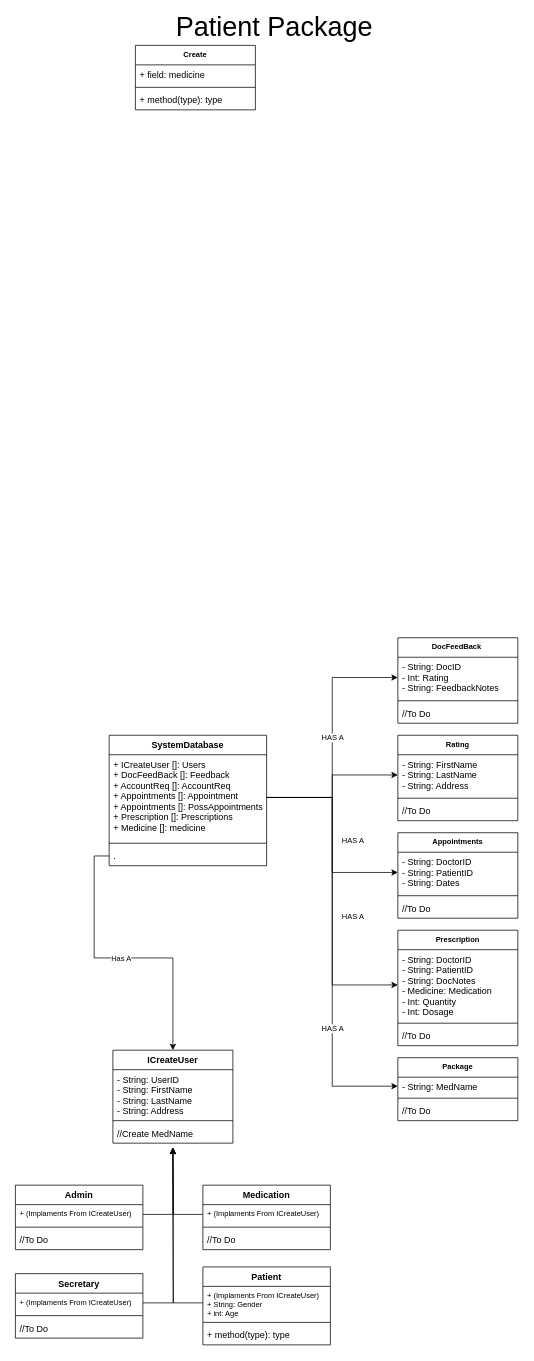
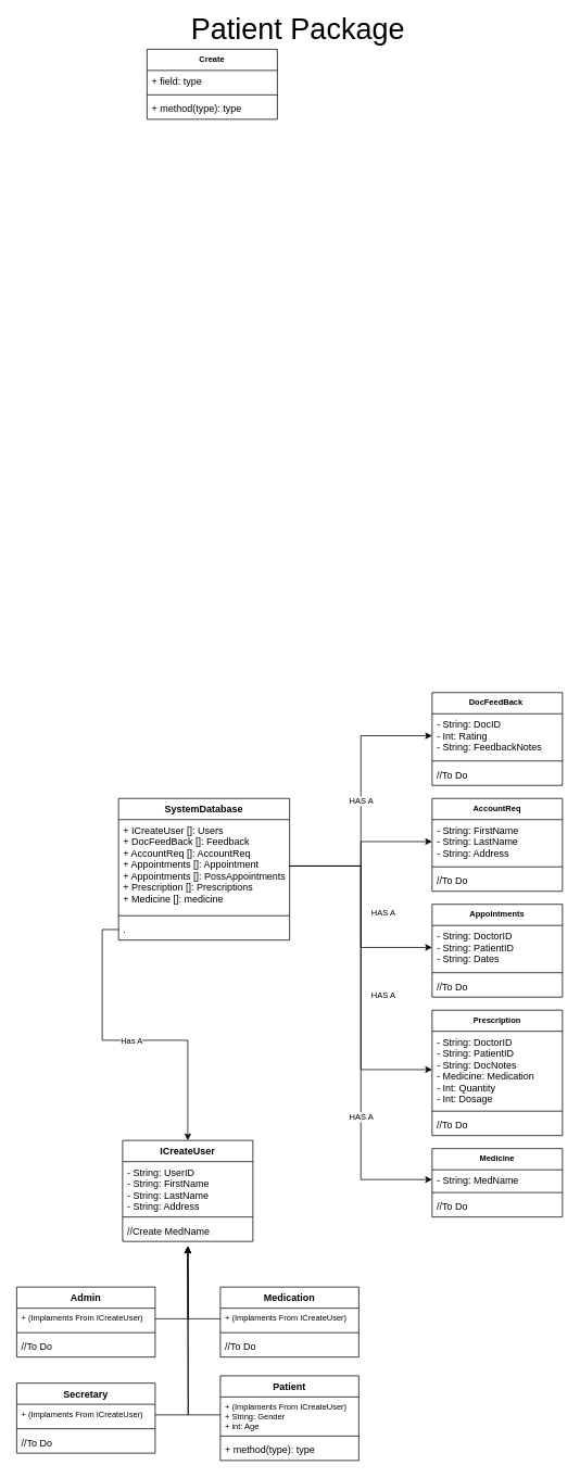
  <mxCell id="0" />
  <mxCell id="1" parent="0" />
  <mxCell id="2" value="ICreateUser&#10;" style="swimlane;fontStyle=1;align=center;verticalAlign=top;childLayout=stackLayout;horizontal=1;startSize=26;horizontalStack=0;resizeParent=1;resizeParentMax=0;resizeLast=0;collapsible=1;marginBottom=0;" vertex="1" parent="1"><mxGeometry x="150" y="1400" width="160" height="124" as="geometry" /></mxCell>
  <mxCell id="3" value="- String: UserID&#10;- String: FirstName&#10;- String: LastName&#10;- String: Address " style="text;strokeColor=none;fillColor=none;align=left;verticalAlign=top;spacingLeft=4;spacingRight=4;overflow=hidden;rotatable=0;points=[[0,0.5],[1,0.5]];portConstraint=eastwest;" vertex="1" parent="2"><mxGeometry y="26" width="160" height="64" as="geometry" /></mxCell>
  <mxCell id="4" value="" style="line;strokeWidth=1;fillColor=none;align=left;verticalAlign=middle;spacingTop=-1;spacingLeft=3;spacingRight=3;rotatable=0;labelPosition=right;points=[];portConstraint=eastwest;" vertex="1" parent="2"><mxGeometry y="90" width="160" height="8" as="geometry" /></mxCell>
  <mxCell id="5" value="//Create MedName" style="text;strokeColor=none;fillColor=none;align=left;verticalAlign=top;spacingLeft=4;spacingRight=4;overflow=hidden;rotatable=0;points=[[0,0.5],[1,0.5]];portConstraint=eastwest;" vertex="1" parent="2"><mxGeometry y="98" width="160" height="26" as="geometry" /></mxCell>
  <mxCell id="6" value="Admin" style="swimlane;fontStyle=1;align=center;verticalAlign=top;childLayout=stackLayout;horizontal=1;startSize=26;horizontalStack=0;resizeParent=1;resizeParentMax=0;resizeLast=0;collapsible=1;marginBottom=0;" vertex="1" parent="1"><mxGeometry x="20" y="1580" width="170" height="86" as="geometry" /></mxCell>
  <mxCell id="7" value="+ (Implaments From ICreateUser)" style="text;strokeColor=none;fillColor=none;align=left;verticalAlign=top;spacingLeft=4;spacingRight=4;overflow=hidden;rotatable=0;points=[[0,0.5],[1,0.5]];portConstraint=eastwest;fontSize=10;" vertex="1" parent="6"><mxGeometry y="26" width="170" height="26" as="geometry" /></mxCell>
  <mxCell id="8" value="" style="line;strokeWidth=1;fillColor=none;align=left;verticalAlign=middle;spacingTop=-1;spacingLeft=3;spacingRight=3;rotatable=0;labelPosition=right;points=[];portConstraint=eastwest;" vertex="1" parent="6"><mxGeometry y="52" width="170" height="8" as="geometry" /></mxCell>
  <mxCell id="9" value="//To Do" style="text;strokeColor=none;fillColor=none;align=left;verticalAlign=top;spacingLeft=4;spacingRight=4;overflow=hidden;rotatable=0;points=[[0,0.5],[1,0.5]];portConstraint=eastwest;" vertex="1" parent="6"><mxGeometry y="60" width="170" height="26" as="geometry" /></mxCell>
  <mxCell id="10" value="Medication" style="swimlane;fontStyle=1;align=center;verticalAlign=top;childLayout=stackLayout;horizontal=1;startSize=26;horizontalStack=0;resizeParent=1;resizeParentMax=0;resizeLast=0;collapsible=1;marginBottom=0;" vertex="1" parent="1"><mxGeometry x="270" y="1580" width="170" height="86" as="geometry" /></mxCell>
  <mxCell id="11" value="+ (Implaments From ICreateUser)" style="text;strokeColor=none;fillColor=none;align=left;verticalAlign=top;spacingLeft=4;spacingRight=4;overflow=hidden;rotatable=0;points=[[0,0.5],[1,0.5]];portConstraint=eastwest;fontSize=10;" vertex="1" parent="10"><mxGeometry y="26" width="170" height="26" as="geometry" /></mxCell>
  <mxCell id="12" value="" style="line;strokeWidth=1;fillColor=none;align=left;verticalAlign=middle;spacingTop=-1;spacingLeft=3;spacingRight=3;rotatable=0;labelPosition=right;points=[];portConstraint=eastwest;" vertex="1" parent="10"><mxGeometry y="52" width="170" height="8" as="geometry" /></mxCell>
  <mxCell id="13" value="//To Do&#10;" style="text;strokeColor=none;fillColor=none;align=left;verticalAlign=top;spacingLeft=4;spacingRight=4;overflow=hidden;rotatable=0;points=[[0,0.5],[1,0.5]];portConstraint=eastwest;" vertex="1" parent="10"><mxGeometry y="60" width="170" height="26" as="geometry" /></mxCell>
  <mxCell id="14" value="Secretary" style="swimlane;fontStyle=1;align=center;verticalAlign=top;childLayout=stackLayout;horizontal=1;startSize=26;horizontalStack=0;resizeParent=1;resizeParentMax=0;resizeLast=0;collapsible=1;marginBottom=0;" vertex="1" parent="1"><mxGeometry x="20" y="1698" width="170" height="86" as="geometry" /></mxCell>
  <mxCell id="15" value="+ (Implaments From ICreateUser)" style="text;strokeColor=none;fillColor=none;align=left;verticalAlign=top;spacingLeft=4;spacingRight=4;overflow=hidden;rotatable=0;points=[[0,0.5],[1,0.5]];portConstraint=eastwest;fontSize=10;" vertex="1" parent="14"><mxGeometry y="26" width="170" height="26" as="geometry" /></mxCell>
  <mxCell id="16" value="" style="line;strokeWidth=1;fillColor=none;align=left;verticalAlign=middle;spacingTop=-1;spacingLeft=3;spacingRight=3;rotatable=0;labelPosition=right;points=[];portConstraint=eastwest;" vertex="1" parent="14"><mxGeometry y="52" width="170" height="8" as="geometry" /></mxCell>
  <mxCell id="17" value="//To Do" style="text;strokeColor=none;fillColor=none;align=left;verticalAlign=top;spacingLeft=4;spacingRight=4;overflow=hidden;rotatable=0;points=[[0,0.5],[1,0.5]];portConstraint=eastwest;" vertex="1" parent="14"><mxGeometry y="60" width="170" height="26" as="geometry" /></mxCell>
  <mxCell id="18" value="Patient" style="swimlane;fontStyle=1;align=center;verticalAlign=top;childLayout=stackLayout;horizontal=1;startSize=26;horizontalStack=0;resizeParent=1;resizeParentMax=0;resizeLast=0;collapsible=1;marginBottom=0;" vertex="1" parent="1"><mxGeometry x="270" y="1689" width="170" height="104" as="geometry" /></mxCell>
  <mxCell id="19" value="+ (Implaments From ICreateUser)&#10;+ String: Gender&#10;+ int: Age" style="text;strokeColor=none;fillColor=none;align=left;verticalAlign=top;spacingLeft=4;spacingRight=4;overflow=hidden;rotatable=0;points=[[0,0.5],[1,0.5]];portConstraint=eastwest;fontSize=10;" vertex="1" parent="18"><mxGeometry y="26" width="170" height="44" as="geometry" /></mxCell>
  <mxCell id="20" value="" style="line;strokeWidth=1;fillColor=none;align=left;verticalAlign=middle;spacingTop=-1;spacingLeft=3;spacingRight=3;rotatable=0;labelPosition=right;points=[];portConstraint=eastwest;" vertex="1" parent="18"><mxGeometry y="70" width="170" height="8" as="geometry" /></mxCell>
  <mxCell id="21" value="+ method(type): type" style="text;strokeColor=none;fillColor=none;align=left;verticalAlign=top;spacingLeft=4;spacingRight=4;overflow=hidden;rotatable=0;points=[[0,0.5],[1,0.5]];portConstraint=eastwest;" vertex="1" parent="18"><mxGeometry y="78" width="170" height="26" as="geometry" /></mxCell>
  <mxCell id="22" value="DocFeedBack " style="swimlane;fontStyle=1;align=center;verticalAlign=top;childLayout=stackLayout;horizontal=1;startSize=26;horizontalStack=0;resizeParent=1;resizeParentMax=0;resizeLast=0;collapsible=1;marginBottom=0;fontSize=10;" vertex="1" parent="1"><mxGeometry x="530" y="850" width="160" height="114" as="geometry" /></mxCell>
  <mxCell id="23" value="- String: DocID&#10;- Int: Rating&#10;- String: FeedbackNotes" style="text;strokeColor=none;fillColor=none;align=left;verticalAlign=top;spacingLeft=4;spacingRight=4;overflow=hidden;rotatable=0;points=[[0,0.5],[1,0.5]];portConstraint=eastwest;" vertex="1" parent="22"><mxGeometry y="26" width="160" height="54" as="geometry" /></mxCell>
  <mxCell id="24" value="" style="line;strokeWidth=1;fillColor=none;align=left;verticalAlign=middle;spacingTop=-1;spacingLeft=3;spacingRight=3;rotatable=0;labelPosition=right;points=[];portConstraint=eastwest;" vertex="1" parent="22"><mxGeometry y="80" width="160" height="8" as="geometry" /></mxCell>
  <mxCell id="25" value="//To Do" style="text;strokeColor=none;fillColor=none;align=left;verticalAlign=top;spacingLeft=4;spacingRight=4;overflow=hidden;rotatable=0;points=[[0,0.5],[1,0.5]];portConstraint=eastwest;" vertex="1" parent="22"><mxGeometry y="88" width="160" height="26" as="geometry" /></mxCell>
- <mxCell id="26" value="Rating" style="swimlane;fontStyle=1;align=center;verticalAlign=top;childLayout=stackLayout;horizontal=1;startSize=26;horizontalStack=0;resizeParent=1;resizeParentMax=0;resizeLast=0;collapsible=1;marginBottom=0;fontSize=10;" vertex="1" parent="1"><mxGeometry x="530" y="980" width="160" height="114" as="geometry" /></mxCell>
+ <mxCell id="26" value="AccountReq" style="swimlane;fontStyle=1;align=center;verticalAlign=top;childLayout=stackLayout;horizontal=1;startSize=26;horizontalStack=0;resizeParent=1;resizeParentMax=0;resizeLast=0;collapsible=1;marginBottom=0;fontSize=10;" vertex="1" parent="1"><mxGeometry x="530" y="980" width="160" height="114" as="geometry" /></mxCell>
  <mxCell id="27" value="- String: FirstName&#10;- String: LastName&#10;- String: Address" style="text;strokeColor=none;fillColor=none;align=left;verticalAlign=top;spacingLeft=4;spacingRight=4;overflow=hidden;rotatable=0;points=[[0,0.5],[1,0.5]];portConstraint=eastwest;" vertex="1" parent="26"><mxGeometry y="26" width="160" height="54" as="geometry" /></mxCell>
  <mxCell id="28" value="" style="line;strokeWidth=1;fillColor=none;align=left;verticalAlign=middle;spacingTop=-1;spacingLeft=3;spacingRight=3;rotatable=0;labelPosition=right;points=[];portConstraint=eastwest;" vertex="1" parent="26"><mxGeometry y="80" width="160" height="8" as="geometry" /></mxCell>
  <mxCell id="29" value="//To Do" style="text;strokeColor=none;fillColor=none;align=left;verticalAlign=top;spacingLeft=4;spacingRight=4;overflow=hidden;rotatable=0;points=[[0,0.5],[1,0.5]];portConstraint=eastwest;" vertex="1" parent="26"><mxGeometry y="88" width="160" height="26" as="geometry" /></mxCell>
  <mxCell id="30" value="Appointments" style="swimlane;fontStyle=1;align=center;verticalAlign=top;childLayout=stackLayout;horizontal=1;startSize=26;horizontalStack=0;resizeParent=1;resizeParentMax=0;resizeLast=0;collapsible=1;marginBottom=0;fontSize=10;" vertex="1" parent="1"><mxGeometry x="530" y="1110" width="160" height="114" as="geometry" /></mxCell>
  <mxCell id="31" value="- String: DoctorID&#10;- String: PatientID&#10;- String: Dates" style="text;strokeColor=none;fillColor=none;align=left;verticalAlign=top;spacingLeft=4;spacingRight=4;overflow=hidden;rotatable=0;points=[[0,0.5],[1,0.5]];portConstraint=eastwest;" vertex="1" parent="30"><mxGeometry y="26" width="160" height="54" as="geometry" /></mxCell>
  <mxCell id="32" value="" style="line;strokeWidth=1;fillColor=none;align=left;verticalAlign=middle;spacingTop=-1;spacingLeft=3;spacingRight=3;rotatable=0;labelPosition=right;points=[];portConstraint=eastwest;" vertex="1" parent="30"><mxGeometry y="80" width="160" height="8" as="geometry" /></mxCell>
  <mxCell id="33" value="//To Do" style="text;strokeColor=none;fillColor=none;align=left;verticalAlign=top;spacingLeft=4;spacingRight=4;overflow=hidden;rotatable=0;points=[[0,0.5],[1,0.5]];portConstraint=eastwest;" vertex="1" parent="30"><mxGeometry y="88" width="160" height="26" as="geometry" /></mxCell>
  <mxCell id="34" value="Prescription" style="swimlane;fontStyle=1;align=center;verticalAlign=top;childLayout=stackLayout;horizontal=1;startSize=26;horizontalStack=0;resizeParent=1;resizeParentMax=0;resizeLast=0;collapsible=1;marginBottom=0;fontSize=10;" vertex="1" parent="1"><mxGeometry x="530" y="1240" width="160" height="154" as="geometry" /></mxCell>
  <mxCell id="35" value="- String: DoctorID&#10;- String: PatientID&#10;- String: DocNotes&#10;- Medicine: Medication&#10;- Int: Quantity&#10;- Int: Dosage" style="text;strokeColor=none;fillColor=none;align=left;verticalAlign=top;spacingLeft=4;spacingRight=4;overflow=hidden;rotatable=0;points=[[0,0.5],[1,0.5]];portConstraint=eastwest;" vertex="1" parent="34"><mxGeometry y="26" width="160" height="94" as="geometry" /></mxCell>
  <mxCell id="36" value="" style="line;strokeWidth=1;fillColor=none;align=left;verticalAlign=middle;spacingTop=-1;spacingLeft=3;spacingRight=3;rotatable=0;labelPosition=right;points=[];portConstraint=eastwest;" vertex="1" parent="34"><mxGeometry y="120" width="160" height="8" as="geometry" /></mxCell>
  <mxCell id="37" value="//To Do" style="text;strokeColor=none;fillColor=none;align=left;verticalAlign=top;spacingLeft=4;spacingRight=4;overflow=hidden;rotatable=0;points=[[0,0.5],[1,0.5]];portConstraint=eastwest;" vertex="1" parent="34"><mxGeometry y="128" width="160" height="26" as="geometry" /></mxCell>
- <mxCell id="38" value="Package" style="swimlane;fontStyle=1;align=center;verticalAlign=top;childLayout=stackLayout;horizontal=1;startSize=26;horizontalStack=0;resizeParent=1;resizeParentMax=0;resizeLast=0;collapsible=1;marginBottom=0;fontSize=10;" vertex="1" parent="1"><mxGeometry x="530" y="1410" width="160" height="84" as="geometry" /></mxCell>
+ <mxCell id="38" value="Medicine" style="swimlane;fontStyle=1;align=center;verticalAlign=top;childLayout=stackLayout;horizontal=1;startSize=26;horizontalStack=0;resizeParent=1;resizeParentMax=0;resizeLast=0;collapsible=1;marginBottom=0;fontSize=10;" vertex="1" parent="1"><mxGeometry x="530" y="1410" width="160" height="84" as="geometry" /></mxCell>
  <mxCell id="39" value="- String: MedName" style="text;strokeColor=none;fillColor=none;align=left;verticalAlign=top;spacingLeft=4;spacingRight=4;overflow=hidden;rotatable=0;points=[[0,0.5],[1,0.5]];portConstraint=eastwest;" vertex="1" parent="38"><mxGeometry y="26" width="160" height="24" as="geometry" /></mxCell>
  <mxCell id="40" value="" style="line;strokeWidth=1;fillColor=none;align=left;verticalAlign=middle;spacingTop=-1;spacingLeft=3;spacingRight=3;rotatable=0;labelPosition=right;points=[];portConstraint=eastwest;" vertex="1" parent="38"><mxGeometry y="50" width="160" height="8" as="geometry" /></mxCell>
  <mxCell id="41" value="//To Do" style="text;strokeColor=none;fillColor=none;align=left;verticalAlign=top;spacingLeft=4;spacingRight=4;overflow=hidden;rotatable=0;points=[[0,0.5],[1,0.5]];portConstraint=eastwest;" vertex="1" parent="38"><mxGeometry y="58" width="160" height="26" as="geometry" /></mxCell>
  <mxCell id="42" value="SystemDatabase" style="swimlane;fontStyle=1;align=center;verticalAlign=top;childLayout=stackLayout;horizontal=1;startSize=26;horizontalStack=0;resizeParent=1;resizeParentMax=0;resizeLast=0;collapsible=1;marginBottom=0;" vertex="1" parent="1"><mxGeometry x="145" y="980" width="210" height="174" as="geometry" /></mxCell>
  <mxCell id="43" value="+ ICreateUser []: Users&#10;+ DocFeedBack []: Feedback&#10;+ AccountReq []: AccountReq&#10;+ Appointments []: Appointment&#10;+ Appointments []: PossAppointments&#10;+ Prescription []: Prescriptions&#10;+ Medicine []: medicine" style="text;strokeColor=none;fillColor=none;align=left;verticalAlign=top;spacingLeft=4;spacingRight=4;overflow=hidden;rotatable=0;points=[[0,0.5],[1,0.5]];portConstraint=eastwest;" vertex="1" parent="42"><mxGeometry y="26" width="210" height="114" as="geometry" /></mxCell>
  <mxCell id="44" value="" style="line;strokeWidth=1;fillColor=none;align=left;verticalAlign=middle;spacingTop=-1;spacingLeft=3;spacingRight=3;rotatable=0;labelPosition=right;points=[];portConstraint=eastwest;" vertex="1" parent="42"><mxGeometry y="140" width="210" height="8" as="geometry" /></mxCell>
  <mxCell id="45" value=".&#10;" style="text;strokeColor=none;fillColor=none;align=left;verticalAlign=top;spacingLeft=4;spacingRight=4;overflow=hidden;rotatable=0;points=[[0,0.5],[1,0.5]];portConstraint=eastwest;" vertex="1" parent="42"><mxGeometry y="148" width="210" height="26" as="geometry" /></mxCell>
  <mxCell id="46" style="edgeStyle=orthogonalEdgeStyle;rounded=0;orthogonalLoop=1;jettySize=auto;html=1;exitX=1;exitY=0.5;exitDx=0;exitDy=0;fontSize=10;" edge="1" parent="1" source="15"><mxGeometry relative="1" as="geometry"><mxPoint x="230" y="1530" as="targetPoint" /></mxGeometry></mxCell>
  <mxCell id="47" style="edgeStyle=orthogonalEdgeStyle;rounded=0;orthogonalLoop=1;jettySize=auto;html=1;exitX=0;exitY=0.5;exitDx=0;exitDy=0;fontSize=10;" edge="1" parent="1" source="19"><mxGeometry relative="1" as="geometry"><mxPoint x="230" y="1530" as="targetPoint" /></mxGeometry></mxCell>
  <mxCell id="48" style="edgeStyle=orthogonalEdgeStyle;rounded=0;orthogonalLoop=1;jettySize=auto;html=1;exitX=1;exitY=0.5;exitDx=0;exitDy=0;fontSize=10;" edge="1" parent="1" source="7"><mxGeometry relative="1" as="geometry"><mxPoint x="230" y="1530" as="targetPoint" /></mxGeometry></mxCell>
  <mxCell id="49" style="edgeStyle=orthogonalEdgeStyle;rounded=0;orthogonalLoop=1;jettySize=auto;html=1;exitX=0;exitY=0.5;exitDx=0;exitDy=0;fontSize=10;" edge="1" parent="1" source="11"><mxGeometry relative="1" as="geometry"><mxPoint x="230" y="1530" as="targetPoint" /></mxGeometry></mxCell>
  <mxCell id="50" value="Has A" style="edgeStyle=orthogonalEdgeStyle;rounded=0;orthogonalLoop=1;jettySize=auto;html=1;entryX=0.5;entryY=0;entryDx=0;entryDy=0;fontSize=10;" edge="1" parent="1" source="45" target="2"><mxGeometry relative="1" as="geometry" /></mxCell>
  <mxCell id="51" value="HAS A" style="edgeStyle=orthogonalEdgeStyle;rounded=0;orthogonalLoop=1;jettySize=auto;html=1;entryX=0;entryY=0.5;entryDx=0;entryDy=0;fontSize=10;" edge="1" parent="1" source="43" target="23"><mxGeometry relative="1" as="geometry" /></mxCell>
  <mxCell id="52" style="edgeStyle=orthogonalEdgeStyle;rounded=0;orthogonalLoop=1;jettySize=auto;html=1;exitX=1;exitY=0.5;exitDx=0;exitDy=0;entryX=0;entryY=0.5;entryDx=0;entryDy=0;fontSize=10;" edge="1" parent="1" source="43" target="27"><mxGeometry relative="1" as="geometry" /></mxCell>
  <mxCell id="53" value="HAS A" style="edgeStyle=orthogonalEdgeStyle;rounded=0;orthogonalLoop=1;jettySize=auto;html=1;exitX=1;exitY=0.5;exitDx=0;exitDy=0;entryX=0;entryY=0.5;entryDx=0;entryDy=0;fontSize=10;" edge="1" parent="1" source="43" target="31"><mxGeometry x="0.564" y="43" relative="1" as="geometry"><mxPoint as="offset" /></mxGeometry></mxCell>
  <mxCell id="54" value="HAS A" style="edgeStyle=orthogonalEdgeStyle;rounded=0;orthogonalLoop=1;jettySize=auto;html=1;exitX=1;exitY=0.5;exitDx=0;exitDy=0;entryX=0;entryY=0.5;entryDx=0;entryDy=0;fontSize=10;" edge="1" parent="1" source="43" target="35"><mxGeometry x="0.153" y="27" relative="1" as="geometry"><mxPoint as="offset" /></mxGeometry></mxCell>
  <mxCell id="55" value="HAS A" style="edgeStyle=orthogonalEdgeStyle;rounded=0;orthogonalLoop=1;jettySize=auto;html=1;fontSize=10;" edge="1" parent="1" source="43" target="39"><mxGeometry x="0.411" relative="1" as="geometry"><mxPoint as="offset" /></mxGeometry></mxCell>
  <mxCell id="56" value="Create" style="swimlane;fontStyle=1;align=center;verticalAlign=top;childLayout=stackLayout;horizontal=1;startSize=26;horizontalStack=0;resizeParent=1;resizeParentMax=0;resizeLast=0;collapsible=1;marginBottom=0;fontSize=10;" vertex="1" parent="1"><mxGeometry x="180" y="60" width="160" height="86" as="geometry" /></mxCell>
- <mxCell id="57" value="+ field: medicine" style="text;strokeColor=none;fillColor=none;align=left;verticalAlign=top;spacingLeft=4;spacingRight=4;overflow=hidden;rotatable=0;points=[[0,0.5],[1,0.5]];portConstraint=eastwest;" vertex="1" parent="56"><mxGeometry y="26" width="160" height="26" as="geometry" /></mxCell>
+ <mxCell id="57" value="+ field: type" style="text;strokeColor=none;fillColor=none;align=left;verticalAlign=top;spacingLeft=4;spacingRight=4;overflow=hidden;rotatable=0;points=[[0,0.5],[1,0.5]];portConstraint=eastwest;" vertex="1" parent="56"><mxGeometry y="26" width="160" height="26" as="geometry" /></mxCell>
  <mxCell id="58" value="" style="line;strokeWidth=1;fillColor=none;align=left;verticalAlign=middle;spacingTop=-1;spacingLeft=3;spacingRight=3;rotatable=0;labelPosition=right;points=[];portConstraint=eastwest;" vertex="1" parent="56"><mxGeometry y="52" width="160" height="8" as="geometry" /></mxCell>
  <mxCell id="59" value="+ method(type): type" style="text;strokeColor=none;fillColor=none;align=left;verticalAlign=top;spacingLeft=4;spacingRight=4;overflow=hidden;rotatable=0;points=[[0,0.5],[1,0.5]];portConstraint=eastwest;" vertex="1" parent="56"><mxGeometry y="60" width="160" height="26" as="geometry" /></mxCell>
  <mxCell id="60" value="&lt;font style=&quot;font-size: 36px&quot;&gt;Patient Package&lt;/font&gt;" style="text;html=1;align=center;verticalAlign=middle;resizable=0;points=[];;autosize=1;fontSize=10;" vertex="1" parent="1"><mxGeometry x="225" y="20" width="280" height="30" as="geometry" /></mxCell>
